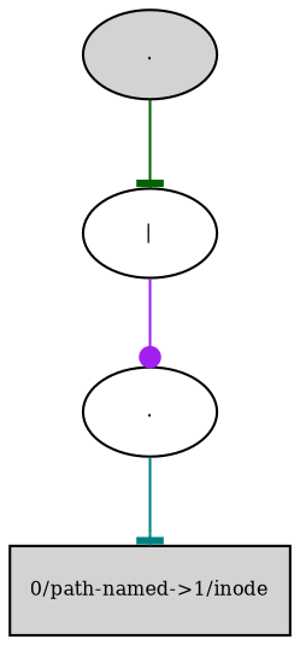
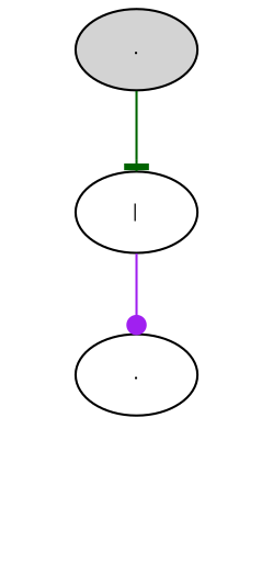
  digraph {
    node [fillcolor=lightgrey fontsize=8 shape=ellipse style=filled]
    edge [fontsize=8 arrowhead=tee]
    n1 [label="."]
    n2 [fillcolor=white label="|"]
    n3 [fillcolor=white label="."]
-   n4 [label="0/path-named->1/inode" shape=rectangle]
    n1 -> n2 [color=darkgreen]
    n2 -> n3 [color=purple arrowhead=dot]
-   n3 -> n4 [color=teal]
  }
